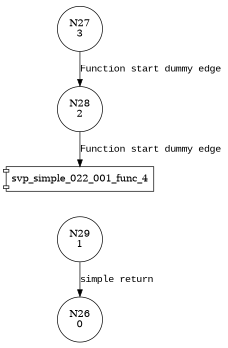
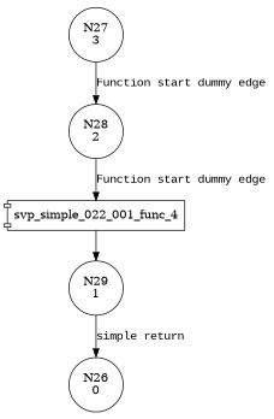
  digraph {
    node [shape=circle]
    edge [fontname="Courier New"]
    n1 [label="N27\n3"]
    n2 [label="N28\n2"]
    n3 [label=svp_simple_022_001_func_4 shape=component]
    n4 [label="N29\n1"]
    n5 [label="N26\n0"]
    n1 -> n2 [label="Function start dummy edge"]
    n2 -> n3 [label="Function start dummy edge"]
+   n3 -> n4
    n4 -> n5 [label="simple return"]
  }
